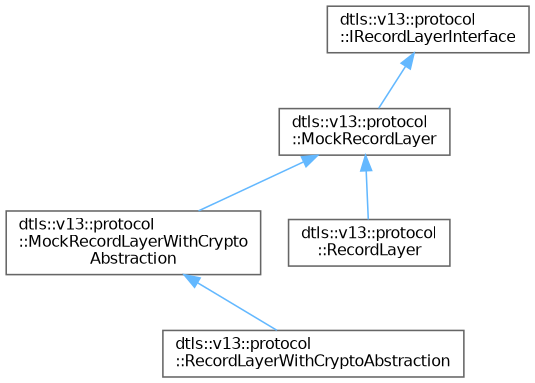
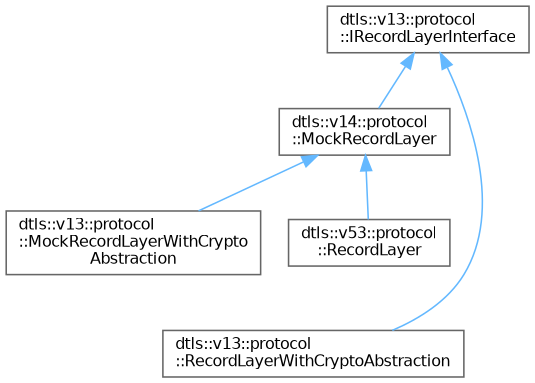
  digraph {
    rankdir=TB
    node [color=grey40 fillcolor=white fontname=Helvetica fontsize=10 shape=box style=filled]
    edge [color=steelblue1 dir=back fontname=Helvetica fontsize=10 labelfontname=Helvetica labelfontsize=10 style=solid]
    n1 [height=0.2 label="dtls::v13::protocol\l::IRecordLayerInterface" width=0.4]
-   n2 [height=0.2 label="dtls::v13::protocol\l::MockRecordLayer" width=0.4]
+   n2 [height=0.2 label="dtls::v14::protocol\l::MockRecordLayer" width=0.4]
    n3 [height=0.2 label="dtls::v13::protocol\l::RecordLayerWithCryptoAbstraction" width=0.4]
    n4 [height=0.2 label="dtls::v13::protocol\l::MockRecordLayerWithCrypto\lAbstraction" width=0.4]
-   n5 [height=0.2 label="dtls::v13::protocol\l::RecordLayer" width=0.4]
+   n5 [height=0.2 label="dtls::v53::protocol\l::RecordLayer" width=0.4]
    n1 -> n2
-   n4 -> n3
+   n1 -> n3
    n2 -> n4
    n2 -> n5
  }
